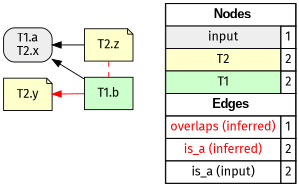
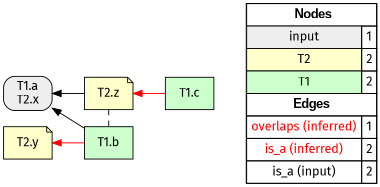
  digraph {
    fontname="Fira Sans"
    rankdir=RL
    node [fillcolor="#FFFFCC" fontname="Fira Sans" shape=box style=filled]
    edge [arrowhead=normal color="#FF0000" constraint=true fontname="Fira Sans" penwidth=1 style=solid]
    n1 [fillcolor=white label=<   <TABLE BORDER="0" CELLBORDER="1" CELLSPACING="0" CELLPADDING="4">  <TR> <TD COLSPAN="2"><font face="Arial Black"> Nodes</font></TD> </TR>  <TR>   <TD bgcolor="#EEEEEE" fontname="helvetica">input</TD>   <TD>1</TD>   </TR>  <TR>   <TD bgcolor="#FFFFCC" fontname="helvetica">T2</TD>   <TD>2</TD>   </TR>  <TR>   <TD bgcolor="#CCFFCC" fontname="helvetica">T1</TD>   <TD>2</TD>   </TR>  <TR> <TD COLSPAN="2"><font face = "Arial Black"> Edges </font></TD> </TR>  <TR>   <TD><font color ="#FF0000">overlaps (inferred)</font></TD><TD>1</TD> </TR> <TR>   <TD><font color ="#FF0000">is_a (inferred)</font></TD><TD>2</TD> </TR> <TR>   <TD><font color ="#000000">is_a (input)</font></TD><TD>2</TD> </TR> </TABLE>   > margin=0]
    "T1.a\nT2.x" [fillcolor="#EEEEEE" style="filled,rounded"]
    "T2.y" [shape=note]
    "T1.b" [fillcolor="#CCFFCC"]
    "T2.z" [shape=note]
+   "T1.c" [fillcolor="#CCFFCC"]
    subgraph sub_1 {
      rank=source
      n1
    }
    "T1.b" -> "T1.a\nT2.x" [color="#000000"]
    "T1.b" -> "T2.y"
    "T2.z" -> "T1.a\nT2.x" [color="#000000"]
-   "T2.z" -> "T1.b" [arrowhead=none constraint=false style=dashed]
+   "T2.z" -> "T1.b" [arrowhead=none color="#000000" constraint=false style=dashed]
+   "T1.c" -> "T2.z"
  }
